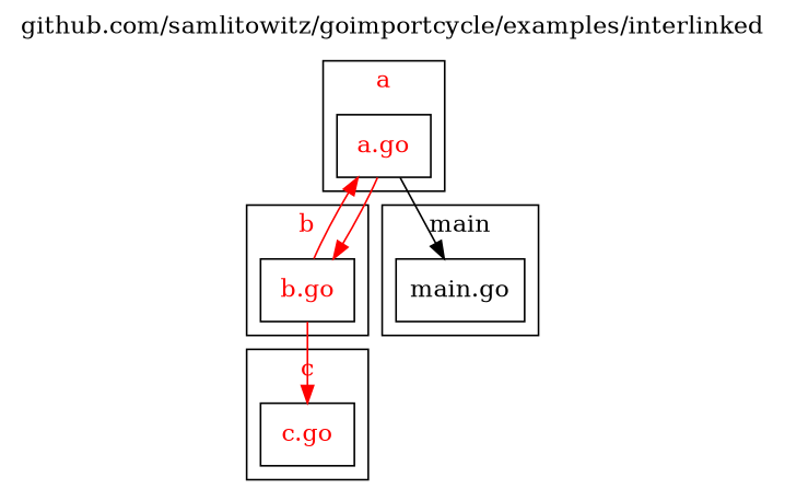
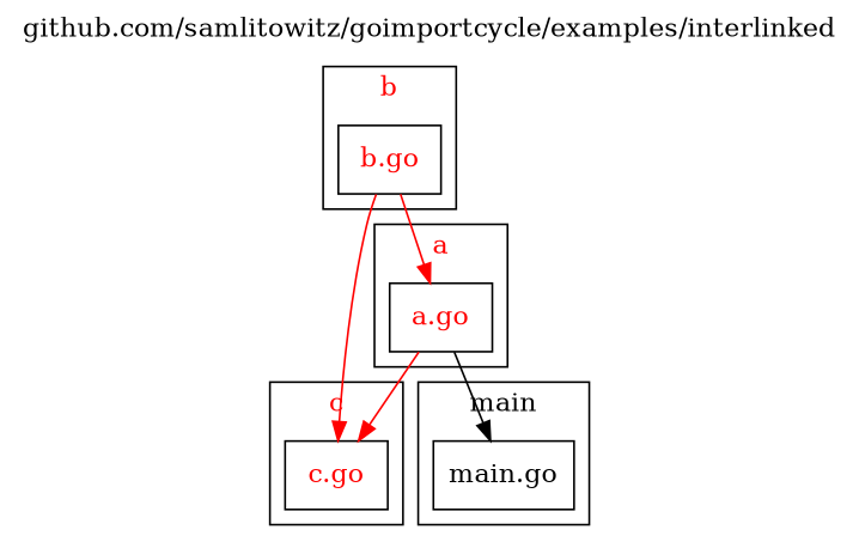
  digraph {
    label="github.com/samlitowitz/goimportcycle/examples/interlinked"
    labelloc=t
    rankdir=TB
    node [fillcolor="#ffffff" fontcolor="#ff0000" shape=rect style=filled]
    edge [color="#ff0000"]
    n1 [label="a.go"]
    n2 [label="b.go"]
    n3 [label="c.go"]
    n4 [fontcolor="#000000" label="main.go"]
    subgraph cluster_1 {
      fillcolor="#ffffff"
      fontcolor="#ff0000"
      label=a
      style=filled
      n1
    }
    subgraph cluster_2 {
      fillcolor="#ffffff"
      fontcolor="#ff0000"
      label=b
      style=filled
      n2
    }
    subgraph cluster_3 {
      fillcolor="#ffffff"
      fontcolor="#ff0000"
      label=c
      style=filled
      n3
    }
    subgraph cluster_4 {
      fillcolor="#ffffff"
      fontcolor="#000000"
      label=main
      style=filled
      n4
    }
-   n1 -> n2
+   n1 -> n3
    n1 -> n4 [color="#000000"]
    n2 -> n1
    n2 -> n3
  }
